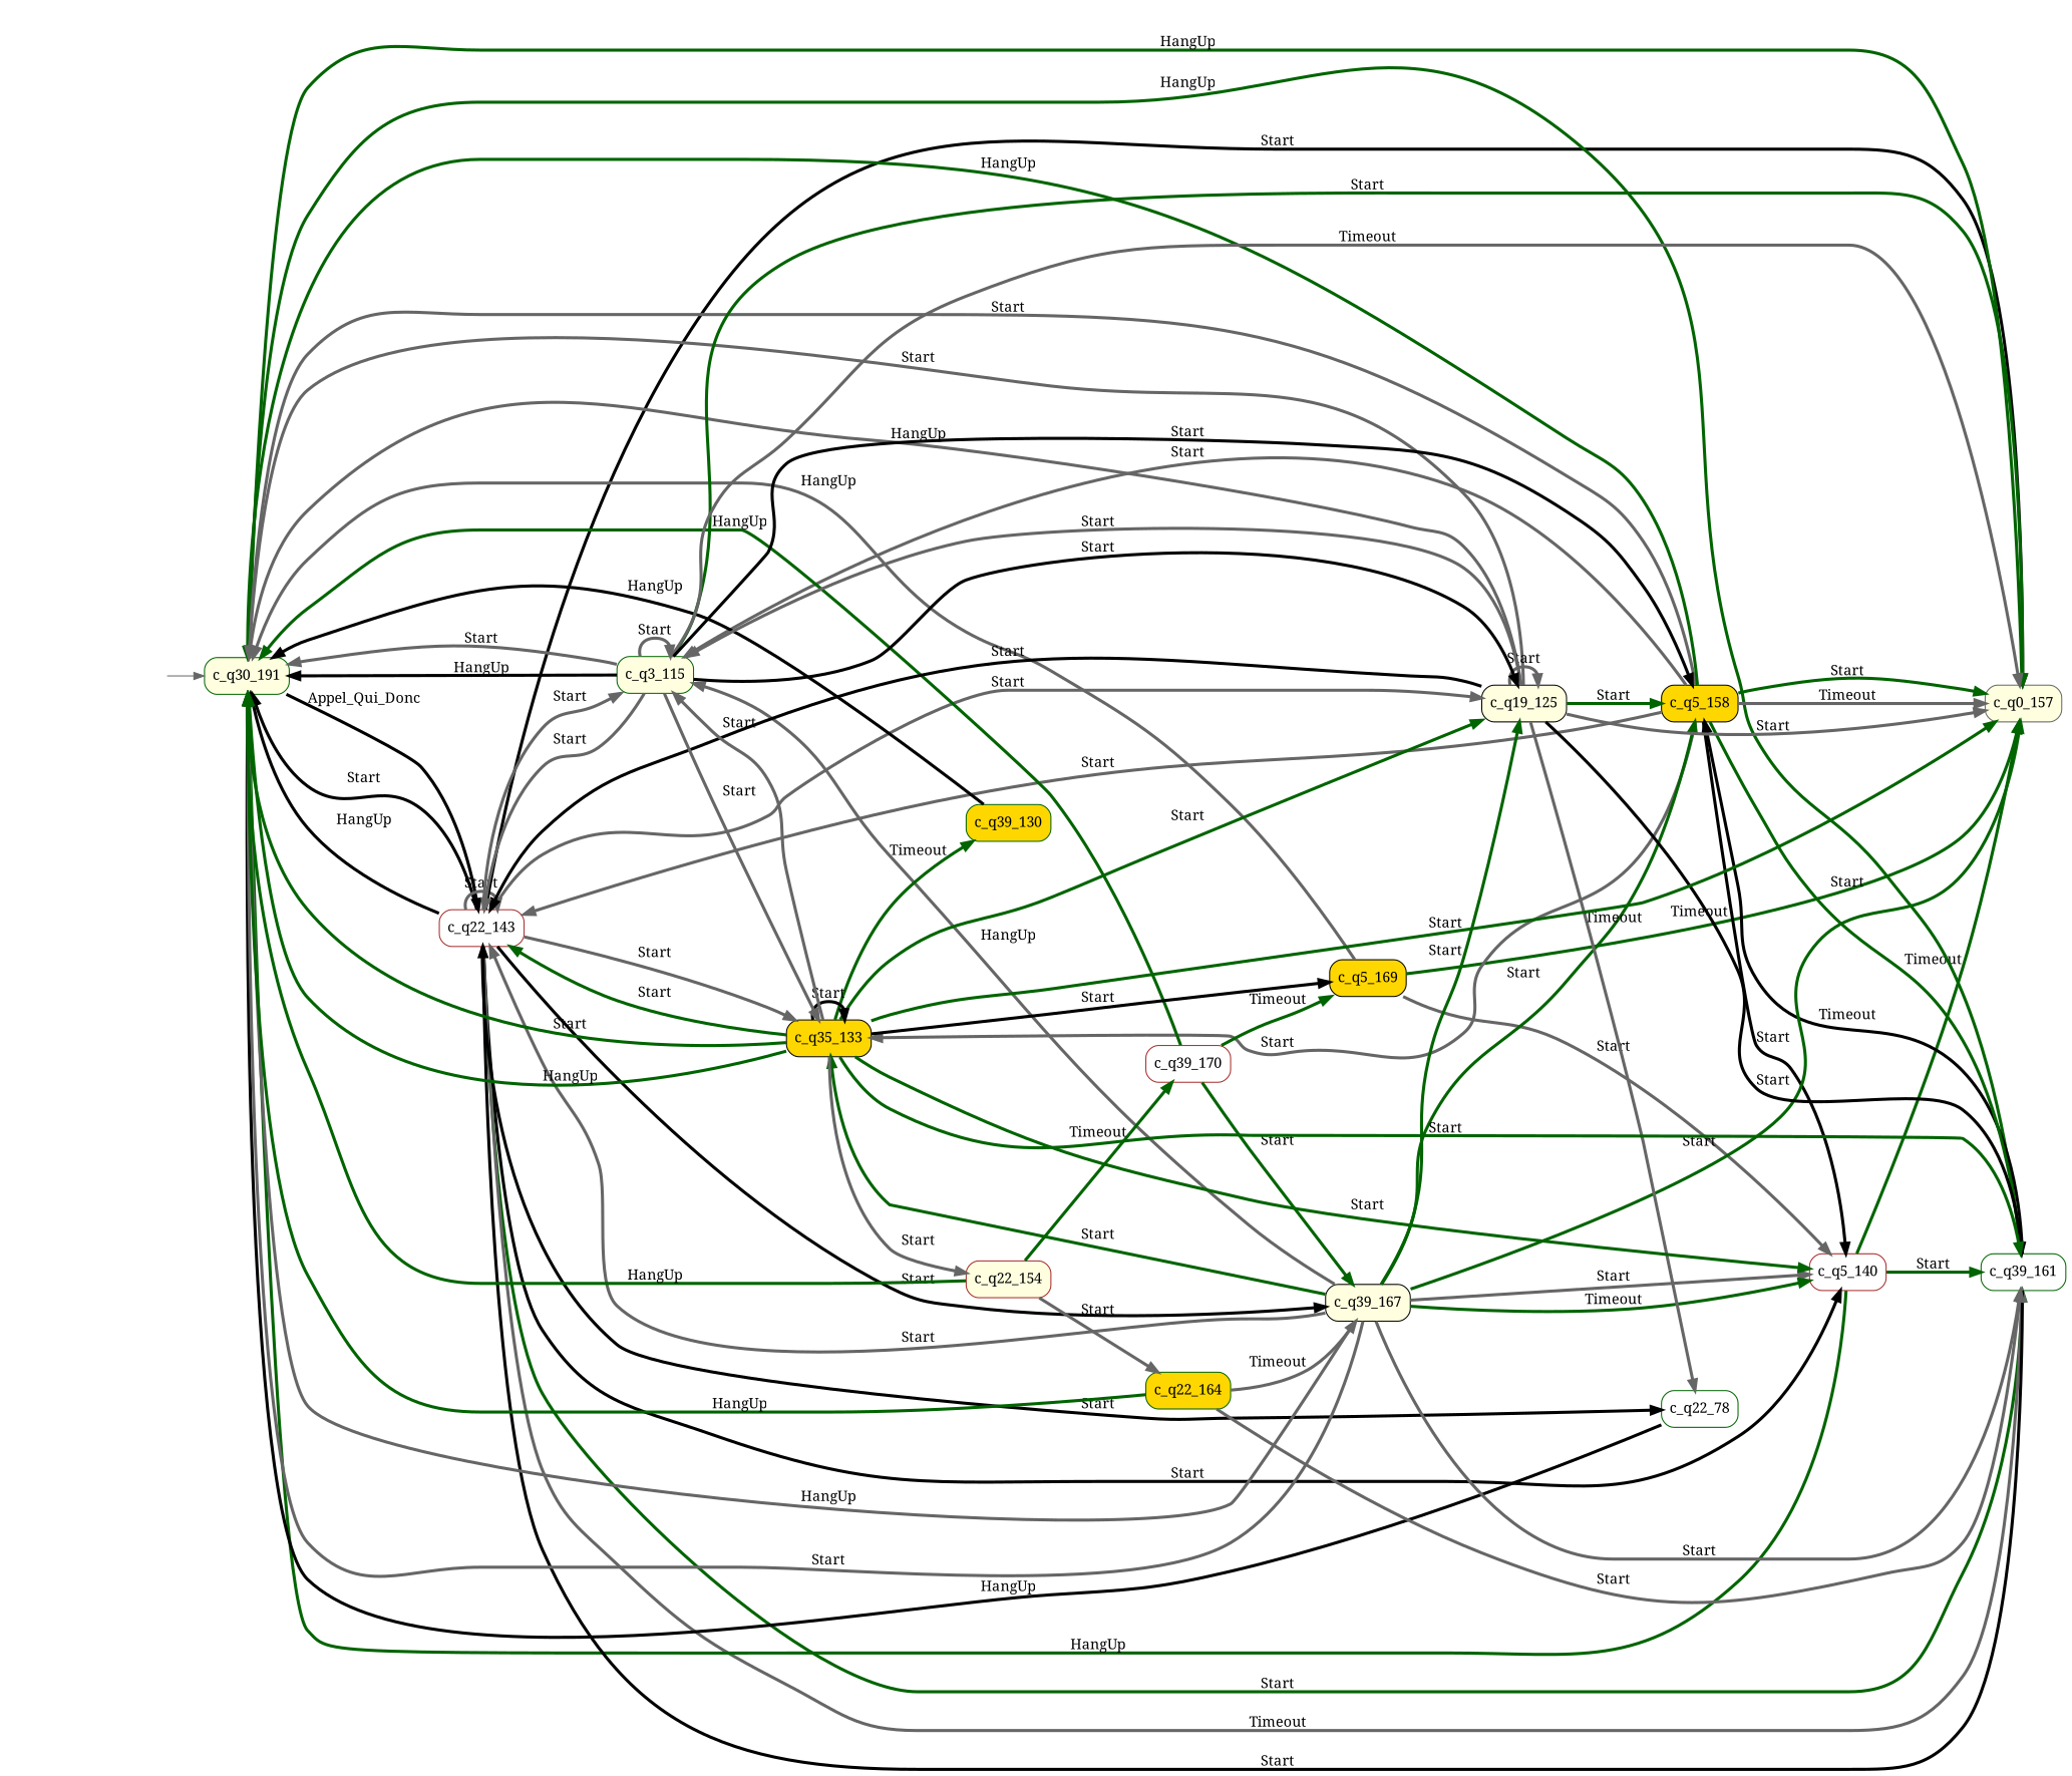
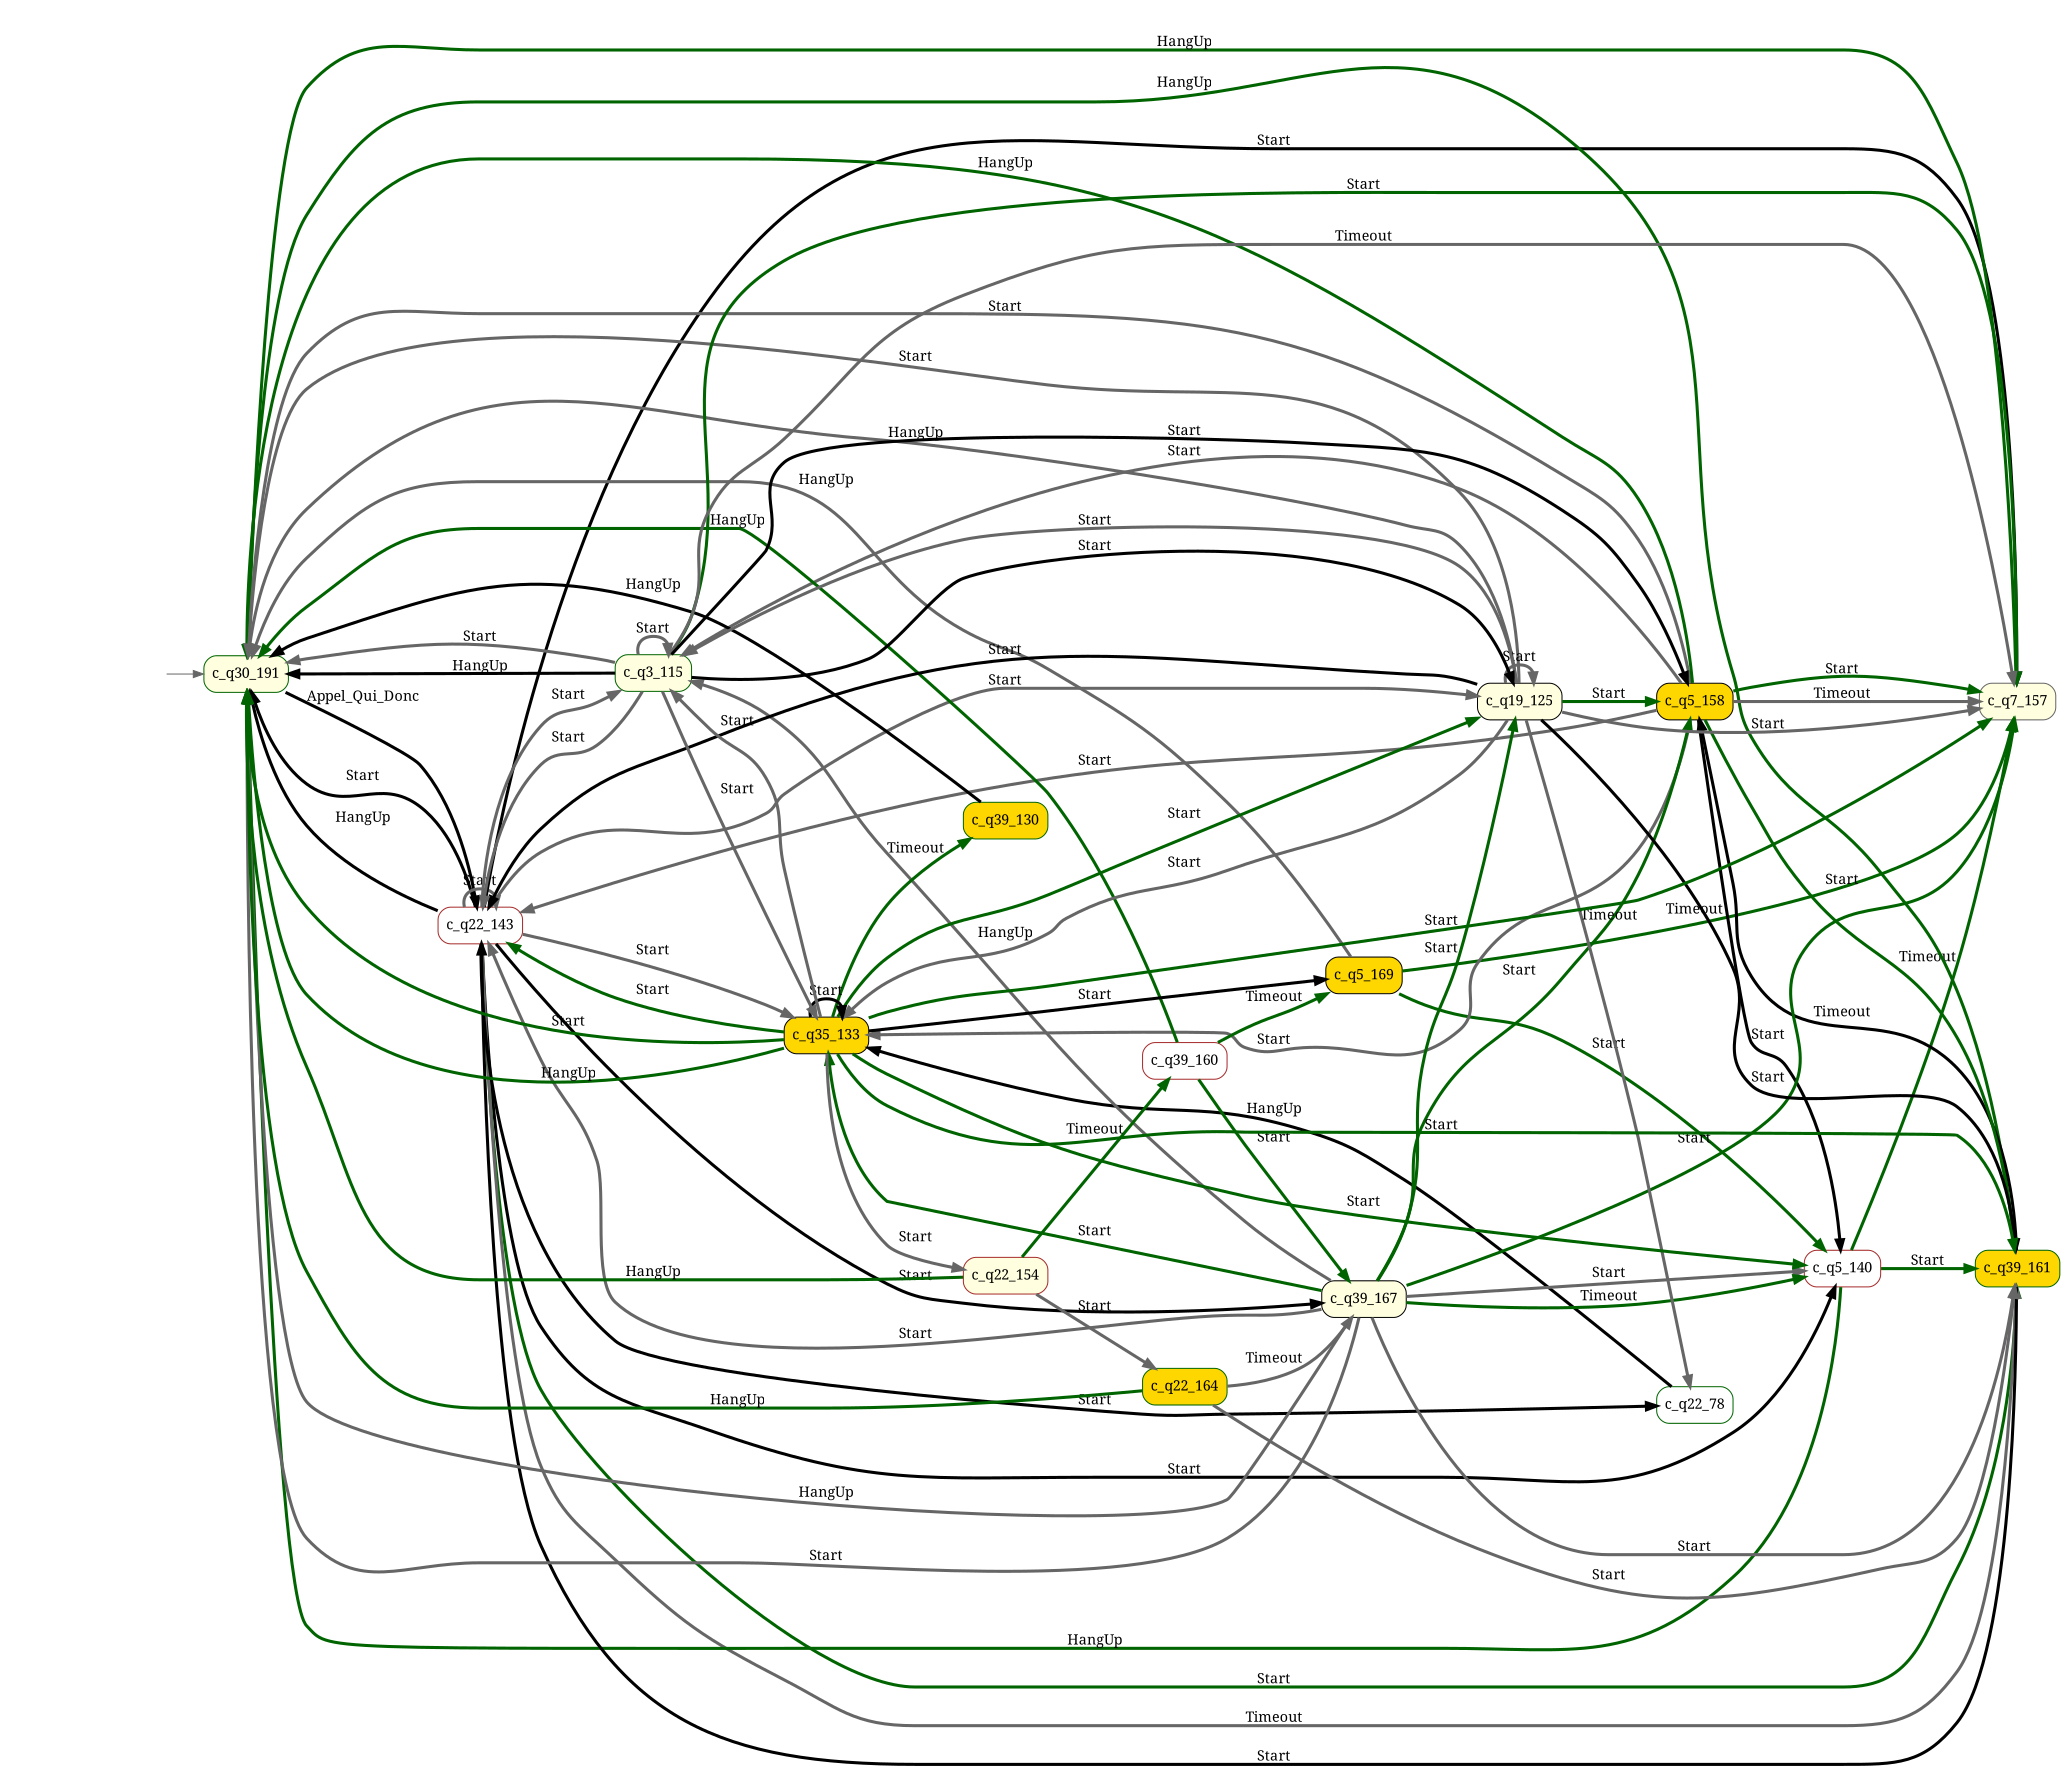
  digraph {
    fontname="Noto Serif"
    rankdir=LR
    node [fontname="Noto Serif" style="rounded, filled,filled" color=darkgreen fillcolor=lightyellow shape=box]
    edge [color=gray40 fontname="Noto Serif" penwidth=3]
    start_c_q30_171 [style=invisible color="" fillcolor="" shape=""]
    n2 [label=c_q30_191]
    n3 [color=brown fillcolor=white label=c_q22_143]
    n4 [color=black fillcolor=gold label=c_q5_169]
    n5 [color=brown fillcolor=white label=c_q5_140]
-   n6 [color=gray40 label=c_q0_157]
-   n7 [fillcolor=white label=c_q39_161]
+   n6 [color=gray40 label=c_q7_157]
+   n7 [fillcolor=gold label=c_q39_161]
    n8 [color=black fillcolor=gold label=c_q5_158]
    n9 [fillcolor=white label=c_q22_78]
    n10 [fillcolor=gold label=c_q39_130]
-   n11 [color=brown fillcolor=white label=c_q39_170]
+   n11 [color=brown fillcolor=white label=c_q39_160]
    n12 [color=black label=c_q39_167]
    n13 [color=black label=c_q19_125]
    n14 [color=black fillcolor=gold label=c_q35_133]
    n15 [label=c_q3_115]
    n16 [color=brown label=c_q22_154]
    n17 [fillcolor=gold label=c_q22_164]
    start_c_q30_171 -> n2 [penwidth=""]
    n2 -> n3 [color=black label=Appel_Qui_Donc]
    n3 -> n2 [color=black label=Start]
    n3 -> n2 [color=black label=HangUp]
    n3 -> n3 [label=Start]
    n3 -> n5 [color=black label=Start]
    n3 -> n6 [color=black label=Start]
    n3 -> n7 [color=darkgreen label=Start]
    n3 -> n7 [label=Timeout]
    n3 -> n9 [color=black label=Start]
    n3 -> n12 [color=black label=Start]
    n3 -> n13 [label=Start]
    n3 -> n14 [label=Start]
    n3 -> n15 [label=Start]
    n4 -> n2 [label=HangUp]
-   n4 -> n5 [label=Start]
+   n4 -> n5 [color=darkgreen label=Start]
    n4 -> n6 [color=darkgreen label=Timeout]
    n5 -> n2 [color=darkgreen label=HangUp]
    n5 -> n6 [color=darkgreen label=Timeout]
    n5 -> n7 [color=darkgreen label=Start]
    n6 -> n2 [color=darkgreen label=HangUp]
    n7 -> n2 [color=darkgreen label=HangUp]
    n7 -> n3 [color=black label=Start]
    n7 -> n8 [color=black label=Timeout]
    n8 -> n2 [label=Start]
    n8 -> n2 [color=darkgreen label=HangUp]
    n8 -> n3 [label=Start]
    n8 -> n5 [color=black label=Start]
    n8 -> n6 [color=darkgreen label=Start]
    n8 -> n6 [label=Timeout]
    n8 -> n7 [color=darkgreen label=Start]
    n8 -> n14 [label=Start]
    n8 -> n15 [label=Start]
-   n9 -> n2 [color=black label=HangUp]
+   n9 -> n14 [color=black label=HangUp]
    n10 -> n2 [color=black label=HangUp]
    n11 -> n2 [color=darkgreen label=HangUp]
    n11 -> n4 [color=darkgreen label=Timeout]
    n11 -> n12 [color=darkgreen label=Start]
    n12 -> n2 [label=Start]
    n12 -> n2 [label=HangUp]
    n12 -> n3 [label=Start]
    n12 -> n5 [label=Start]
    n12 -> n5 [color=darkgreen label=Timeout]
    n12 -> n6 [color=darkgreen label=Start]
    n12 -> n7 [label=Start]
    n12 -> n8 [color=darkgreen label=Start]
    n12 -> n13 [color=darkgreen label=Start]
    n12 -> n14 [color=darkgreen label=Start]
    n12 -> n15 [label=HangUp]
    n13 -> n2 [label=Start]
    n13 -> n2 [label=HangUp]
    n13 -> n3 [color=black label=Start]
    n13 -> n6 [label=Start]
    n13 -> n7 [color=black label=Start]
    n13 -> n8 [color=darkgreen label=Start]
    n13 -> n9 [label=Timeout]
    n13 -> n13 [label=Start]
+   n13 -> n14 [label=Start]
    n13 -> n15 [label=Start]
    n14 -> n2 [color=darkgreen label=Start]
    n14 -> n2 [color=darkgreen label=HangUp]
    n14 -> n3 [color=darkgreen label=Start]
    n14 -> n4 [color=black label=Start]
    n14 -> n5 [color=darkgreen label=Start]
    n14 -> n6 [color=darkgreen label=Start]
    n14 -> n7 [color=darkgreen label=Start]
    n14 -> n10 [color=darkgreen label=Timeout]
    n14 -> n13 [color=darkgreen label=Start]
    n14 -> n14 [color=black label=Start]
    n14 -> n15 [label=Start]
    n14 -> n16 [label=Start]
    n15 -> n2 [label=Start]
    n15 -> n2 [color=black label=HangUp]
    n15 -> n3 [label=Start]
    n15 -> n6 [color=darkgreen label=Start]
    n15 -> n6 [label=Timeout]
    n15 -> n8 [color=black label=Start]
    n15 -> n13 [color=black label=Start]
    n15 -> n14 [label=Start]
    n15 -> n15 [label=Start]
    n16 -> n2 [color=darkgreen label=HangUp]
    n16 -> n11 [color=darkgreen label=Timeout]
    n16 -> n17 [label=Start]
    n17 -> n2 [color=darkgreen label=HangUp]
    n17 -> n7 [label=Start]
    n17 -> n12 [label=Timeout]
  }
